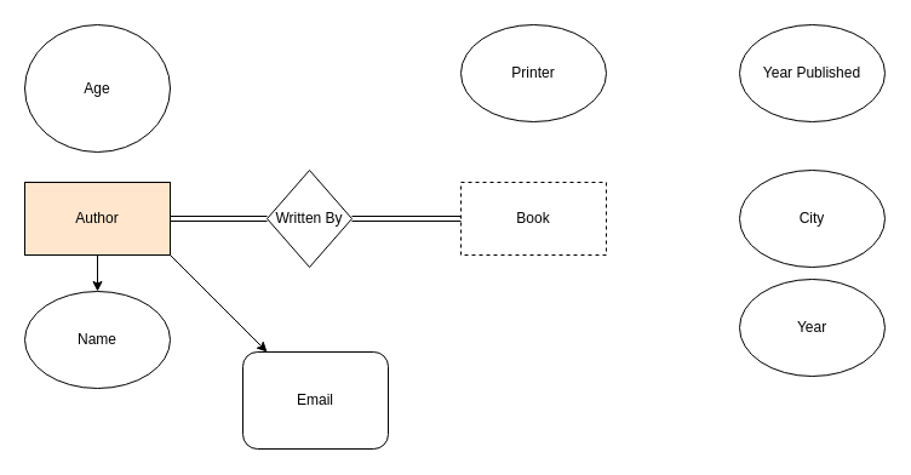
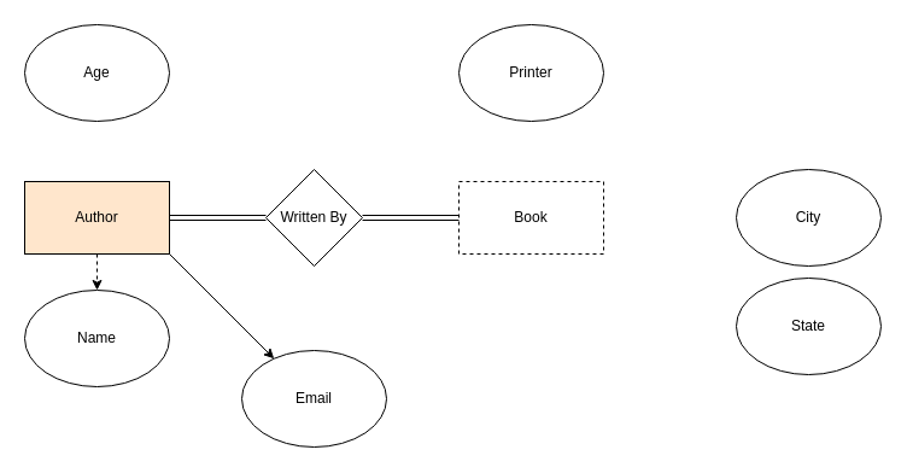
  <mxCell id="0" />
  <mxCell id="1" parent="0" />
- <mxCell id="2" style="edgeStyle=none;html=1;exitX=0.5;exitY=1;exitDx=0;exitDy=0;entryX=0.5;entryY=0;entryDx=0;entryDy=0;" edge="1" parent="1" source="4" target="6"><mxGeometry relative="1" as="geometry" /></mxCell>
+ <mxCell id="2" style="edgeStyle=none;html=1;exitX=0.5;exitY=1;exitDx=0;exitDy=0;entryX=0.5;entryY=0;entryDx=0;entryDy=0;dashed=1;" edge="1" parent="1" source="4" target="6"><mxGeometry relative="1" as="geometry" /></mxCell>
  <mxCell id="3" style="edgeStyle=none;html=1;exitX=0.5;exitY=0;exitDx=0;exitDy=0;" edge="1" parent="1" source="4" target="7"><mxGeometry relative="1" as="geometry" /></mxCell>
  <mxCell id="4" value="Author" style="rounded=0;whiteSpace=wrap;html=1;fillColor=#ffe6cc;" vertex="1" parent="1"><mxGeometry x="20" y="150" width="120" height="60" as="geometry" /></mxCell>
- <mxCell id="5" value="Age&lt;br&gt;" style="ellipse;whiteSpace=wrap;html=1;gradientColor=default;perimeterSpacing=0;fillColor=none;" vertex="1" parent="1"><mxGeometry x="20" y="20" width="120" height="105" as="geometry" /></mxCell>
+ <mxCell id="5" value="Age&lt;br&gt;" style="ellipse;whiteSpace=wrap;html=1;gradientColor=default;perimeterSpacing=0;fillColor=none;" vertex="1" parent="1"><mxGeometry x="20" y="20" width="120" height="80" as="geometry" /></mxCell>
  <mxCell id="6" value="Name" style="ellipse;whiteSpace=wrap;html=1;" vertex="1" parent="1"><mxGeometry x="20" y="240" width="120" height="80" as="geometry" /></mxCell>
- <mxCell id="7" value="Email" style="whiteSpace=wrap;html=1;rounded=1;" vertex="1" parent="1"><mxGeometry x="200" y="290" width="120" height="80" as="geometry" /></mxCell>
+ <mxCell id="7" value="Email" style="ellipse;whiteSpace=wrap;html=1;" vertex="1" parent="1"><mxGeometry x="200" y="290" width="120" height="80" as="geometry" /></mxCell>
  <mxCell id="8" style="edgeStyle=none;html=1;exitX=0;exitY=0.5;exitDx=0;exitDy=0;entryX=1;entryY=0.5;entryDx=0;entryDy=0;shape=link;" edge="1" parent="1" source="9" target="15"><mxGeometry relative="1" as="geometry" /></mxCell>
  <mxCell id="9" value="Book" style="rounded=0;whiteSpace=wrap;html=1;gradientColor=default;fillColor=none;dashed=1;" vertex="1" parent="1"><mxGeometry x="380" y="150" width="120" height="60" as="geometry" /></mxCell>
  <mxCell id="10" value="Printer" style="ellipse;whiteSpace=wrap;html=1;fillColor=none;gradientColor=default;" vertex="1" parent="1"><mxGeometry x="380" y="20" width="120" height="80" as="geometry" /></mxCell>
  <mxCell id="11" value="City" style="ellipse;whiteSpace=wrap;html=1;fillColor=none;gradientColor=default;" vertex="1" parent="1"><mxGeometry x="610" y="140" width="120" height="80" as="geometry" /></mxCell>
- <mxCell id="12" value="Year" style="ellipse;whiteSpace=wrap;html=1;fillColor=none;gradientColor=default;" vertex="1" parent="1"><mxGeometry x="610" y="230" width="120" height="80" as="geometry" /></mxCell>
- <mxCell id="13" value="Year Published" style="ellipse;whiteSpace=wrap;html=1;fillColor=none;gradientColor=default;" vertex="1" parent="1"><mxGeometry x="610" y="20" width="120" height="80" as="geometry" /></mxCell>
+ <mxCell id="12" value="State" style="ellipse;whiteSpace=wrap;html=1;fillColor=none;gradientColor=default;" vertex="1" parent="1"><mxGeometry x="610" y="230" width="120" height="80" as="geometry" /></mxCell>
  <mxCell id="14" style="edgeStyle=none;html=1;exitX=0;exitY=0.5;exitDx=0;exitDy=0;entryX=1;entryY=0.5;entryDx=0;entryDy=0;shape=link;" edge="1" parent="1" source="15" target="4"><mxGeometry relative="1" as="geometry" /></mxCell>
- <mxCell id="15" value="Written By" style="rhombus;whiteSpace=wrap;html=1;fillColor=none;gradientColor=default;" vertex="1" parent="1"><mxGeometry x="220" y="140" width="70" height="80" as="geometry" /></mxCell>
+ <mxCell id="15" value="Written By" style="rhombus;whiteSpace=wrap;html=1;fillColor=none;gradientColor=default;" vertex="1" parent="1"><mxGeometry x="220" y="140" width="80" height="80" as="geometry" /></mxCell>
